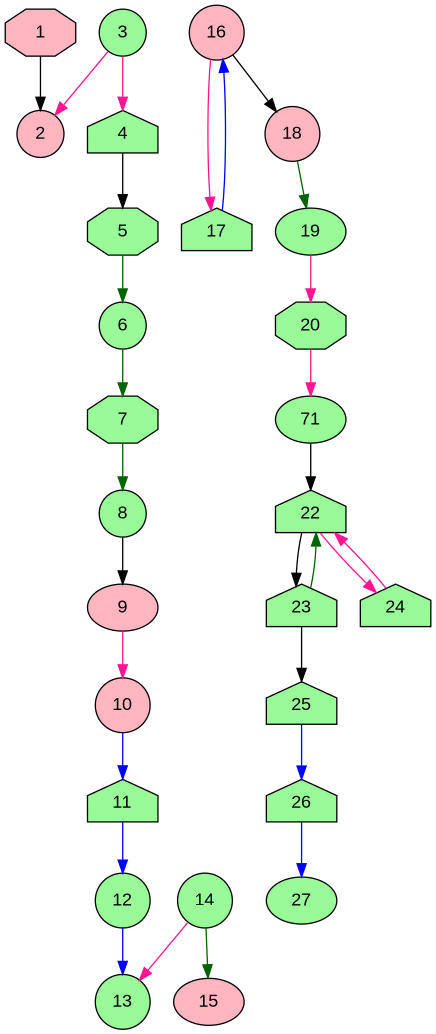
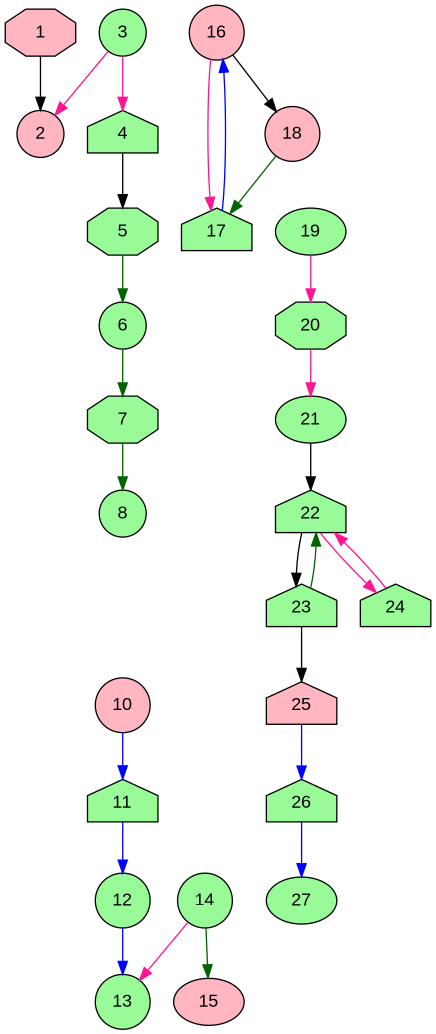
  digraph {
    fontname="Liberation Sans"
    node [fillcolor=palegreen fontname="Liberation Sans" isInSuperVertex=False parent=16 shape=circle style=filled]
    edge [color=deeppink fontname="Liberation Sans"]
    1 [fillcolor=lightpink parent=-1 shape=octagon]
    2 [fillcolor=lightpink isInSuperVertex=True parent=1]
    3 [isInSuperVertex=True parent=2]
    4 [parent=3 shape=house]
    5 [parent=4 shape=octagon]
    6 [parent=5]
    7 [parent=6 shape=octagon]
    8 [parent=7]
-   9 [fillcolor=lightpink parent=8 shape=ellipse]
    10 [fillcolor=lightpink parent=9]
    11 [parent=10 shape=house]
    12 [parent=11]
    13 [parent=12]
    14 [parent=13]
    15 [fillcolor=lightpink parent=14 shape=ellipse]
    16 [fillcolor=lightpink isInSuperVertex=True parent=15]
    17 [isInSuperVertex=True shape=house]
    18 [fillcolor=lightpink]
    19 [parent=18 shape=ellipse]
    20 [parent=19 shape=octagon]
-   21 [parent=20 shape=ellipse label=71]
+   21 [parent=20 shape=ellipse]
    22 [isInSuperVertex=True parent=21 shape=house]
    23 [isInSuperVertex=True parent=22 shape=house]
    24 [parent=22 shape=house]
-   25 [parent=23 shape=house]
+   25 [fillcolor=lightpink parent=23 shape=house]
    26 [parent=25 shape=house]
    27 [parent=26 shape=ellipse]
    1 -> 2 [color=black]
    3 -> 2
    3 -> 4
    4 -> 5 [color=black]
    5 -> 6 [color=darkgreen]
    6 -> 7 [color=darkgreen]
    7 -> 8 [color=darkgreen]
-   8 -> 9 [color=black]
-   9 -> 10
    10 -> 11 [color=blue]
    11 -> 12 [color=blue]
    12 -> 13 [color=blue]
    14 -> 13
    14 -> 15 [color=darkgreen]
    16 -> 17
    16 -> 18 [color=black]
    17 -> 16 [color=blue]
-   18 -> 19 [color=darkgreen]
+   18 -> 17 [color=darkgreen]
    19 -> 20
    20 -> 21
    21 -> 22 [color=black]
    22 -> 23 [color=black]
    22 -> 24
    23 -> 22 [color=darkgreen]
    23 -> 25 [color=black]
    24 -> 22
    25 -> 26 [color=blue]
    26 -> 27 [color=blue]
  }
